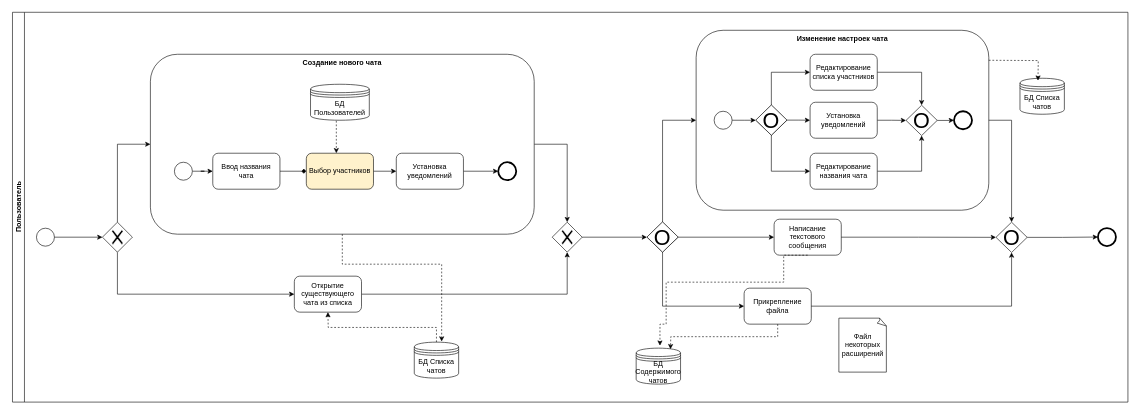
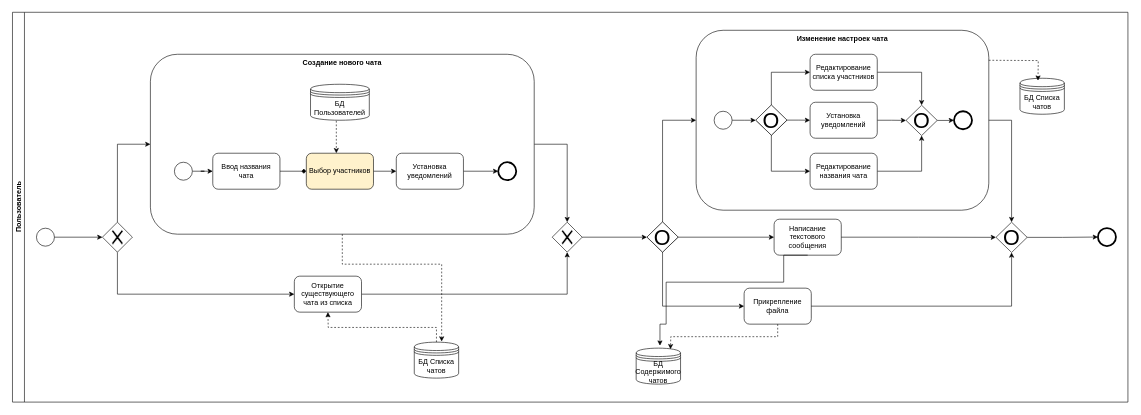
  <mxCell id="0" />
  <mxCell id="1" parent="0" />
  <mxCell id="2" value="Пользователь" style="swimlane;html=1;horizontal=0;startSize=20;" parent="1" vertex="1"><mxGeometry x="20" y="20" width="1860" height="650" as="geometry" /></mxCell>
  <mxCell id="3" value="" style="shape=mxgraph.bpmn.shape;html=1;verticalLabelPosition=bottom;labelBackgroundColor=#ffffff;verticalAlign=top;align=center;perimeter=ellipsePerimeter;outlineConnect=0;outline=standard;symbol=general;" parent="2" vertex="1"><mxGeometry x="40" y="360" width="30" height="30" as="geometry" /></mxCell>
  <mxCell id="4" style="edgeStyle=orthogonalEdgeStyle;rounded=0;orthogonalLoop=1;jettySize=auto;html=1;exitX=1;exitY=0.5;exitDx=0;exitDy=0;entryX=0.5;entryY=1;entryDx=0;entryDy=0;" parent="2" source="5" target="13" edge="1"><mxGeometry relative="1" as="geometry"><mxPoint x="1118" y="474.53" as="targetPoint" /><mxPoint x="1070.0" y="520.53" as="sourcePoint" /></mxGeometry></mxCell>
  <mxCell id="5" value="Открытие существующего чата из списка" style="shape=ext;rounded=1;html=1;whiteSpace=wrap;" parent="2" vertex="1"><mxGeometry x="470" y="440" width="112" height="60" as="geometry" /></mxCell>
  <mxCell id="6" value="Прикрепление файла" style="shape=ext;rounded=1;html=1;whiteSpace=wrap;" parent="2" vertex="1"><mxGeometry x="1220" y="460" width="112" height="60" as="geometry" /></mxCell>
- <mxCell id="7" value="Файл некоторых расширений" style="whiteSpace=wrap;html=1;shape=mxgraph.basic.document" parent="2" vertex="1"><mxGeometry x="1378" y="510" width="80" height="90" as="geometry" /></mxCell>
  <mxCell id="8" style="edgeStyle=orthogonalEdgeStyle;rounded=0;orthogonalLoop=1;jettySize=auto;html=1;exitX=1;exitY=0.5;exitDx=0;exitDy=0;entryX=0;entryY=0.5;entryDx=0;entryDy=0;" parent="2" source="13" target="16" edge="1"><mxGeometry relative="1" as="geometry"><mxPoint x="680" y="470" as="sourcePoint" /></mxGeometry></mxCell>
  <mxCell id="9" style="edgeStyle=orthogonalEdgeStyle;rounded=0;orthogonalLoop=1;jettySize=auto;html=1;exitX=0.5;exitY=0;exitDx=0;exitDy=0;entryX=0;entryY=0.5;entryDx=0;entryDy=0;" parent="2" source="12" target="26" edge="1"><mxGeometry relative="1" as="geometry"><mxPoint x="200" y="427.0" as="sourcePoint" /><mxPoint x="340" y="382" as="targetPoint" /><Array as="points"><mxPoint x="175" y="220" /></Array></mxGeometry></mxCell>
  <mxCell id="10" style="edgeStyle=orthogonalEdgeStyle;rounded=0;orthogonalLoop=1;jettySize=auto;html=1;exitX=0.5;exitY=1;exitDx=0;exitDy=0;entryX=0;entryY=0.5;entryDx=0;entryDy=0;" parent="2" source="12" target="5" edge="1"><mxGeometry relative="1" as="geometry"><mxPoint x="200" y="427.0" as="sourcePoint" /></mxGeometry></mxCell>
  <mxCell id="11" style="edgeStyle=orthogonalEdgeStyle;rounded=0;orthogonalLoop=1;jettySize=auto;html=1;exitX=1;exitY=0.5;exitDx=0;exitDy=0;entryX=0;entryY=0.5;entryDx=0;entryDy=0;" parent="2" source="3" target="12" edge="1"><mxGeometry relative="1" as="geometry"><mxPoint x="150" y="427.0" as="targetPoint" /><mxPoint x="82" y="427" as="sourcePoint" /></mxGeometry></mxCell>
  <mxCell id="12" value="" style="shape=mxgraph.bpmn.shape;html=1;verticalLabelPosition=bottom;labelBackgroundColor=#ffffff;verticalAlign=top;align=center;perimeter=rhombusPerimeter;background=gateway;outlineConnect=0;outline=none;symbol=exclusiveGw;" parent="2" vertex="1"><mxGeometry x="150" y="350" width="50" height="50" as="geometry" /></mxCell>
  <mxCell id="13" value="" style="shape=mxgraph.bpmn.shape;html=1;verticalLabelPosition=bottom;labelBackgroundColor=#ffffff;verticalAlign=top;align=center;perimeter=rhombusPerimeter;background=gateway;outlineConnect=0;outline=none;symbol=exclusiveGw;" parent="2" vertex="1"><mxGeometry x="900" y="350" width="50" height="50" as="geometry" /></mxCell>
  <mxCell id="14" style="edgeStyle=orthogonalEdgeStyle;rounded=0;orthogonalLoop=1;jettySize=auto;html=1;exitX=1;exitY=0.5;exitDx=0;exitDy=0;entryX=0;entryY=0.5;entryDx=0;entryDy=0;" parent="2" source="16" target="19" edge="1"><mxGeometry relative="1" as="geometry" /></mxCell>
  <mxCell id="15" style="edgeStyle=orthogonalEdgeStyle;rounded=0;orthogonalLoop=1;jettySize=auto;html=1;exitX=0.5;exitY=1;exitDx=0;exitDy=0;entryX=0;entryY=0.5;entryDx=0;entryDy=0;" parent="2" source="16" target="6" edge="1"><mxGeometry relative="1" as="geometry" /></mxCell>
  <mxCell id="16" value="" style="shape=mxgraph.bpmn.shape;html=1;verticalLabelPosition=bottom;labelBackgroundColor=#ffffff;verticalAlign=top;align=center;perimeter=rhombusPerimeter;background=gateway;outlineConnect=0;outline=none;symbol=exclusiveGw;" parent="2" vertex="1"><mxGeometry x="1058" y="350" width="52" height="50" as="geometry" /></mxCell>
  <mxCell id="17" style="edgeStyle=orthogonalEdgeStyle;rounded=0;orthogonalLoop=1;jettySize=auto;html=1;entryX=0;entryY=0.5;entryDx=0;entryDy=0;exitX=0.5;exitY=0;exitDx=0;exitDy=0;" parent="2" source="18" target="38" edge="1"><mxGeometry relative="1" as="geometry"><mxPoint x="1160" y="290" as="targetPoint" /><Array as="points"><mxPoint x="1084" y="180" /></Array></mxGeometry></mxCell>
  <mxCell id="18" value="&lt;font style=&quot;font-size: 36px;&quot;&gt;O&lt;/font&gt;" style="rhombus;whiteSpace=wrap;html=1;" parent="2" vertex="1"><mxGeometry x="1058" y="349.5" width="52" height="50.5" as="geometry" /></mxCell>
  <mxCell id="19" value="Написание текстового сообщения" style="rounded=1;whiteSpace=wrap;html=1;" parent="2" vertex="1"><mxGeometry x="1270" y="345" width="112" height="60" as="geometry" /></mxCell>
  <mxCell id="20" value="БД Содержимого чатов" style="shape=datastore;whiteSpace=wrap;html=1;" parent="2" vertex="1"><mxGeometry x="1040" y="560" width="74" height="60" as="geometry" /></mxCell>
- <mxCell id="21" style="edgeStyle=orthogonalEdgeStyle;rounded=0;orthogonalLoop=1;jettySize=auto;html=1;exitX=0.5;exitY=1;exitDx=0;exitDy=0;dashed=1;entryX=0.536;entryY=-0.069;entryDx=0;entryDy=0;entryPerimeter=0;" parent="2" source="19" target="20" edge="1"><mxGeometry relative="1" as="geometry"><mxPoint x="1030" y="440" as="sourcePoint" /><mxPoint x="1020" y="520" as="targetPoint" /><Array as="points"><mxPoint x="1286" y="450" /><mxPoint x="1090" y="450" /><mxPoint x="1090" y="520" /><mxPoint x="1080" y="520" /></Array></mxGeometry></mxCell>
+ <mxCell id="21" style="edgeStyle=orthogonalEdgeStyle;rounded=0;orthogonalLoop=1;jettySize=auto;html=1;exitX=0.5;exitY=1;exitDx=0;exitDy=0;dashed=0;entryX=0.536;entryY=-0.069;entryDx=0;entryDy=0;entryPerimeter=0;" parent="2" source="19" target="20" edge="1"><mxGeometry relative="1" as="geometry"><mxPoint x="1030" y="440" as="sourcePoint" /><mxPoint x="1020" y="520" as="targetPoint" /><Array as="points"><mxPoint x="1286" y="450" /><mxPoint x="1090" y="450" /><mxPoint x="1090" y="520" /><mxPoint x="1080" y="520" /></Array></mxGeometry></mxCell>
  <mxCell id="22" style="edgeStyle=orthogonalEdgeStyle;rounded=0;orthogonalLoop=1;jettySize=auto;html=1;exitX=0.5;exitY=1;exitDx=0;exitDy=0;entryX=0.719;entryY=0.03;entryDx=0;entryDy=0;entryPerimeter=0;dashed=1;" parent="2" source="6" edge="1"><mxGeometry relative="1" as="geometry"><mxPoint x="1097.206" y="561.8" as="targetPoint" /></mxGeometry></mxCell>
  <mxCell id="23" value="БД Списка чатов" style="shape=datastore;whiteSpace=wrap;html=1;" parent="2" vertex="1"><mxGeometry x="670" y="550" width="74" height="60" as="geometry" /></mxCell>
  <mxCell id="24" style="edgeStyle=orthogonalEdgeStyle;rounded=0;orthogonalLoop=1;jettySize=auto;html=1;exitX=0.5;exitY=0;exitDx=0;exitDy=0;entryX=0.5;entryY=1;entryDx=0;entryDy=0;dashed=1;" parent="2" source="23" edge="1"><mxGeometry relative="1" as="geometry"><mxPoint x="520" y="518" as="sourcePoint" /><mxPoint x="526" y="500" as="targetPoint" /></mxGeometry></mxCell>
  <mxCell id="25" style="edgeStyle=orthogonalEdgeStyle;rounded=0;orthogonalLoop=1;jettySize=auto;html=1;entryX=0.5;entryY=0;entryDx=0;entryDy=0;" parent="2" source="26" target="13" edge="1"><mxGeometry relative="1" as="geometry" /></mxCell>
  <mxCell id="26" value="&lt;b&gt;Создание нового чата&lt;br&gt;&lt;br&gt;&lt;br&gt;&lt;br&gt;&lt;br&gt;&lt;br&gt;&lt;br&gt;&lt;br&gt;&lt;br&gt;&lt;br&gt;&lt;br&gt;&lt;br&gt;&lt;br&gt;&lt;br&gt;&lt;br&gt;&lt;br&gt;&lt;br&gt;&lt;br&gt;&lt;br&gt;&lt;br&gt;&lt;/b&gt;" style="rounded=1;whiteSpace=wrap;html=1;align=center;" parent="2" vertex="1"><mxGeometry x="230" y="70" width="640" height="300" as="geometry" /></mxCell>
  <mxCell id="27" style="edgeStyle=orthogonalEdgeStyle;rounded=0;orthogonalLoop=1;jettySize=auto;html=1;exitX=1;exitY=0.5;exitDx=0;exitDy=0;" parent="2" source="28" target="31" edge="1"><mxGeometry relative="1" as="geometry" /></mxCell>
  <mxCell id="28" value="" style="shape=mxgraph.bpmn.shape;html=1;verticalLabelPosition=bottom;labelBackgroundColor=#ffffff;verticalAlign=top;align=center;perimeter=ellipsePerimeter;outlineConnect=0;outline=standard;symbol=general;" parent="2" vertex="1"><mxGeometry x="270" y="250" width="30" height="30" as="geometry" /></mxCell>
  <mxCell id="29" value="БД Пользователей" style="shape=datastore;whiteSpace=wrap;html=1;" parent="2" vertex="1"><mxGeometry x="497" y="120" width="98" height="60" as="geometry" /></mxCell>
  <mxCell id="30" style="edgeStyle=orthogonalEdgeStyle;rounded=0;orthogonalLoop=1;jettySize=auto;html=1;exitX=1;exitY=0.5;exitDx=0;exitDy=0;entryX=0;entryY=0.5;entryDx=0;entryDy=0;endArrow=diamond;" parent="2" source="31" target="33" edge="1"><mxGeometry relative="1" as="geometry" /></mxCell>
  <mxCell id="31" value="Ввод названия чата" style="rounded=1;whiteSpace=wrap;html=1;" parent="2" vertex="1"><mxGeometry x="334" y="235" width="112" height="60" as="geometry" /></mxCell>
  <mxCell id="32" style="edgeStyle=orthogonalEdgeStyle;rounded=0;orthogonalLoop=1;jettySize=auto;html=1;exitX=1;exitY=0.5;exitDx=0;exitDy=0;entryX=0;entryY=0.5;entryDx=0;entryDy=0;" parent="2" source="33" target="35" edge="1"><mxGeometry relative="1" as="geometry" /></mxCell>
  <mxCell id="33" value="Выбор участников" style="rounded=1;whiteSpace=wrap;html=1;fillColor=#fff2cc;" parent="2" vertex="1"><mxGeometry x="490" y="235" width="112" height="60" as="geometry" /></mxCell>
  <mxCell id="34" style="edgeStyle=orthogonalEdgeStyle;rounded=0;orthogonalLoop=1;jettySize=auto;html=1;exitX=1;exitY=0.5;exitDx=0;exitDy=0;entryX=0;entryY=0.5;entryDx=0;entryDy=0;" parent="2" source="35" target="36" edge="1"><mxGeometry relative="1" as="geometry" /></mxCell>
  <mxCell id="35" value="Установка уведомлений" style="rounded=1;whiteSpace=wrap;html=1;" parent="2" vertex="1"><mxGeometry x="640" y="235" width="112" height="60" as="geometry" /></mxCell>
  <mxCell id="36" value="" style="shape=mxgraph.bpmn.shape;html=1;verticalLabelPosition=bottom;labelBackgroundColor=#ffffff;verticalAlign=top;align=center;perimeter=ellipsePerimeter;outlineConnect=0;outline=end;symbol=general;" parent="2" vertex="1"><mxGeometry x="810" y="250" width="30" height="30" as="geometry" /></mxCell>
  <mxCell id="37" style="edgeStyle=orthogonalEdgeStyle;rounded=0;orthogonalLoop=1;jettySize=auto;html=1;entryX=0.617;entryY=-0.017;entryDx=0;entryDy=0;dashed=1;entryPerimeter=0;" parent="2" source="26" target="23" edge="1"><mxGeometry relative="1" as="geometry"><mxPoint x="915.5" y="499.44" as="sourcePoint" /><mxPoint x="734.5" y="449.44" as="targetPoint" /><Array as="points"><mxPoint x="550" y="420" /><mxPoint x="716" y="420" /></Array></mxGeometry></mxCell>
  <mxCell id="38" value="&lt;b&gt;Изменение настроек чата&lt;br&gt;&lt;br&gt;&lt;br&gt;&lt;br&gt;&lt;br&gt;&lt;br&gt;&lt;br&gt;&lt;br&gt;&lt;br&gt;&lt;br&gt;&lt;br&gt;&lt;br&gt;&lt;br&gt;&lt;br&gt;&lt;br&gt;&lt;br&gt;&lt;br&gt;&lt;br&gt;&lt;br&gt;&lt;br&gt;&lt;/b&gt;" style="rounded=1;whiteSpace=wrap;html=1;" parent="2" vertex="1"><mxGeometry x="1140" y="30" width="488" height="300" as="geometry" /></mxCell>
  <mxCell id="39" style="edgeStyle=orthogonalEdgeStyle;rounded=0;orthogonalLoop=1;jettySize=auto;html=1;entryX=0;entryY=0.5;entryDx=0;entryDy=0;" parent="2" source="40" target="43" edge="1"><mxGeometry relative="1" as="geometry" /></mxCell>
  <mxCell id="40" value="" style="shape=mxgraph.bpmn.shape;html=1;verticalLabelPosition=bottom;labelBackgroundColor=#ffffff;verticalAlign=top;align=center;perimeter=ellipsePerimeter;outlineConnect=0;outline=standard;symbol=general;" parent="2" vertex="1"><mxGeometry x="1170" y="165" width="30" height="30" as="geometry" /></mxCell>
  <mxCell id="41" value="" style="shape=mxgraph.bpmn.shape;html=1;verticalLabelPosition=bottom;labelBackgroundColor=#ffffff;verticalAlign=top;align=center;perimeter=ellipsePerimeter;outlineConnect=0;outline=end;symbol=general;" parent="2" vertex="1"><mxGeometry x="1570" y="165" width="30" height="30" as="geometry" /></mxCell>
  <mxCell id="42" style="edgeStyle=orthogonalEdgeStyle;rounded=0;orthogonalLoop=1;jettySize=auto;html=1;exitX=0.5;exitY=1;exitDx=0;exitDy=0;entryX=0;entryY=0.5;entryDx=0;entryDy=0;" parent="2" source="43" target="48" edge="1"><mxGeometry relative="1" as="geometry"><mxPoint x="1310" y="270" as="targetPoint" /><Array as="points"><mxPoint x="1265" y="265" /></Array></mxGeometry></mxCell>
  <mxCell id="43" value="" style="shape=mxgraph.bpmn.shape;html=1;verticalLabelPosition=bottom;labelBackgroundColor=#ffffff;verticalAlign=top;align=center;perimeter=rhombusPerimeter;background=gateway;outlineConnect=0;outline=none;symbol=exclusiveGw;" parent="2" vertex="1"><mxGeometry x="1239.44" y="155" width="52" height="50" as="geometry" /></mxCell>
  <mxCell id="44" style="edgeStyle=orthogonalEdgeStyle;rounded=0;orthogonalLoop=1;jettySize=auto;html=1;exitX=0.5;exitY=0;exitDx=0;exitDy=0;" parent="2" source="46" target="52" edge="1"><mxGeometry relative="1" as="geometry"><mxPoint x="1310" y="100" as="targetPoint" /><Array as="points"><mxPoint x="1265" y="100" /></Array></mxGeometry></mxCell>
  <mxCell id="45" style="edgeStyle=orthogonalEdgeStyle;rounded=0;orthogonalLoop=1;jettySize=auto;html=1;entryX=0;entryY=0.5;entryDx=0;entryDy=0;" parent="2" source="46" target="50" edge="1"><mxGeometry relative="1" as="geometry" /></mxCell>
  <mxCell id="46" value="&lt;font style=&quot;font-size: 36px;&quot;&gt;O&lt;/font&gt;" style="rhombus;whiteSpace=wrap;html=1;" parent="2" vertex="1"><mxGeometry x="1239.44" y="154.5" width="52" height="50.5" as="geometry" /></mxCell>
  <mxCell id="47" style="edgeStyle=orthogonalEdgeStyle;rounded=0;orthogonalLoop=1;jettySize=auto;html=1;entryX=0.5;entryY=1;entryDx=0;entryDy=0;" parent="2" source="48" target="54" edge="1"><mxGeometry relative="1" as="geometry" /></mxCell>
  <mxCell id="48" value="Редактирование названия чата" style="rounded=1;whiteSpace=wrap;html=1;" parent="2" vertex="1"><mxGeometry x="1330" y="235" width="112" height="60" as="geometry" /></mxCell>
  <mxCell id="49" style="edgeStyle=orthogonalEdgeStyle;rounded=0;orthogonalLoop=1;jettySize=auto;html=1;entryX=0;entryY=0.5;entryDx=0;entryDy=0;" parent="2" source="50" target="54" edge="1"><mxGeometry relative="1" as="geometry" /></mxCell>
  <mxCell id="50" value="Установка уведомлений" style="rounded=1;whiteSpace=wrap;html=1;" parent="2" vertex="1"><mxGeometry x="1330" y="150" width="112" height="60" as="geometry" /></mxCell>
  <mxCell id="51" style="edgeStyle=orthogonalEdgeStyle;rounded=0;orthogonalLoop=1;jettySize=auto;html=1;entryX=0.5;entryY=0;entryDx=0;entryDy=0;" parent="2" source="52" target="54" edge="1"><mxGeometry relative="1" as="geometry" /></mxCell>
  <mxCell id="52" value="Редактирование списка участников" style="rounded=1;whiteSpace=wrap;html=1;" parent="2" vertex="1"><mxGeometry x="1330" y="70" width="112" height="60" as="geometry" /></mxCell>
  <mxCell id="53" style="edgeStyle=orthogonalEdgeStyle;rounded=0;orthogonalLoop=1;jettySize=auto;html=1;entryX=0;entryY=0.5;entryDx=0;entryDy=0;" parent="2" source="54" target="41" edge="1"><mxGeometry relative="1" as="geometry" /></mxCell>
  <mxCell id="54" value="&lt;font style=&quot;font-size: 36px;&quot;&gt;O&lt;/font&gt;" style="rhombus;whiteSpace=wrap;html=1;" parent="2" vertex="1"><mxGeometry x="1490" y="155" width="52" height="50.5" as="geometry" /></mxCell>
  <mxCell id="55" value="БД Списка чатов" style="shape=datastore;whiteSpace=wrap;html=1;" parent="2" vertex="1"><mxGeometry x="1680" y="110" width="74" height="60" as="geometry" /></mxCell>
  <mxCell id="56" style="edgeStyle=orthogonalEdgeStyle;rounded=0;orthogonalLoop=1;jettySize=auto;html=1;exitX=0.675;exitY=1.01;exitDx=0;exitDy=0;entryX=0;entryY=0.5;entryDx=0;entryDy=0;entryPerimeter=0;dashed=1;exitPerimeter=0;" parent="2" edge="1"><mxGeometry relative="1" as="geometry"><mxPoint x="1628" y="80" as="sourcePoint" /><mxPoint x="1710" y="114" as="targetPoint" /></mxGeometry></mxCell>
  <mxCell id="57" style="edgeStyle=orthogonalEdgeStyle;rounded=0;orthogonalLoop=1;jettySize=auto;html=1;entryX=0;entryY=0.5;entryDx=0;entryDy=0;" parent="2" source="58" target="62" edge="1"><mxGeometry relative="1" as="geometry" /></mxCell>
  <mxCell id="58" value="&lt;font style=&quot;font-size: 36px;&quot;&gt;O&lt;/font&gt;" style="rhombus;whiteSpace=wrap;html=1;" parent="2" vertex="1"><mxGeometry x="1640" y="350" width="52" height="50.5" as="geometry" /></mxCell>
  <mxCell id="59" style="edgeStyle=orthogonalEdgeStyle;rounded=0;orthogonalLoop=1;jettySize=auto;html=1;exitX=1;exitY=0.5;exitDx=0;exitDy=0;entryX=0.5;entryY=1;entryDx=0;entryDy=0;" parent="2" source="6" target="58" edge="1"><mxGeometry relative="1" as="geometry" /></mxCell>
  <mxCell id="60" style="edgeStyle=orthogonalEdgeStyle;rounded=0;orthogonalLoop=1;jettySize=auto;html=1;entryX=0;entryY=0.5;entryDx=0;entryDy=0;" parent="2" source="19" target="58" edge="1"><mxGeometry relative="1" as="geometry" /></mxCell>
  <mxCell id="61" style="edgeStyle=orthogonalEdgeStyle;rounded=0;orthogonalLoop=1;jettySize=auto;html=1;" parent="2" source="38" target="58" edge="1"><mxGeometry relative="1" as="geometry" /></mxCell>
  <mxCell id="62" value="" style="shape=mxgraph.bpmn.shape;html=1;verticalLabelPosition=bottom;labelBackgroundColor=#ffffff;verticalAlign=top;align=center;perimeter=ellipsePerimeter;outlineConnect=0;outline=end;symbol=general;" parent="2" vertex="1"><mxGeometry x="1810" y="359.75" width="30" height="30" as="geometry" /></mxCell>
  <mxCell id="63" style="edgeStyle=orthogonalEdgeStyle;rounded=0;orthogonalLoop=1;jettySize=auto;html=1;dashed=1;" edge="1" parent="2"><mxGeometry relative="1" as="geometry"><mxPoint x="540" y="181" as="sourcePoint" /><mxPoint x="540" y="235" as="targetPoint" /><Array as="points"><mxPoint x="540" y="235" /></Array></mxGeometry></mxCell>
